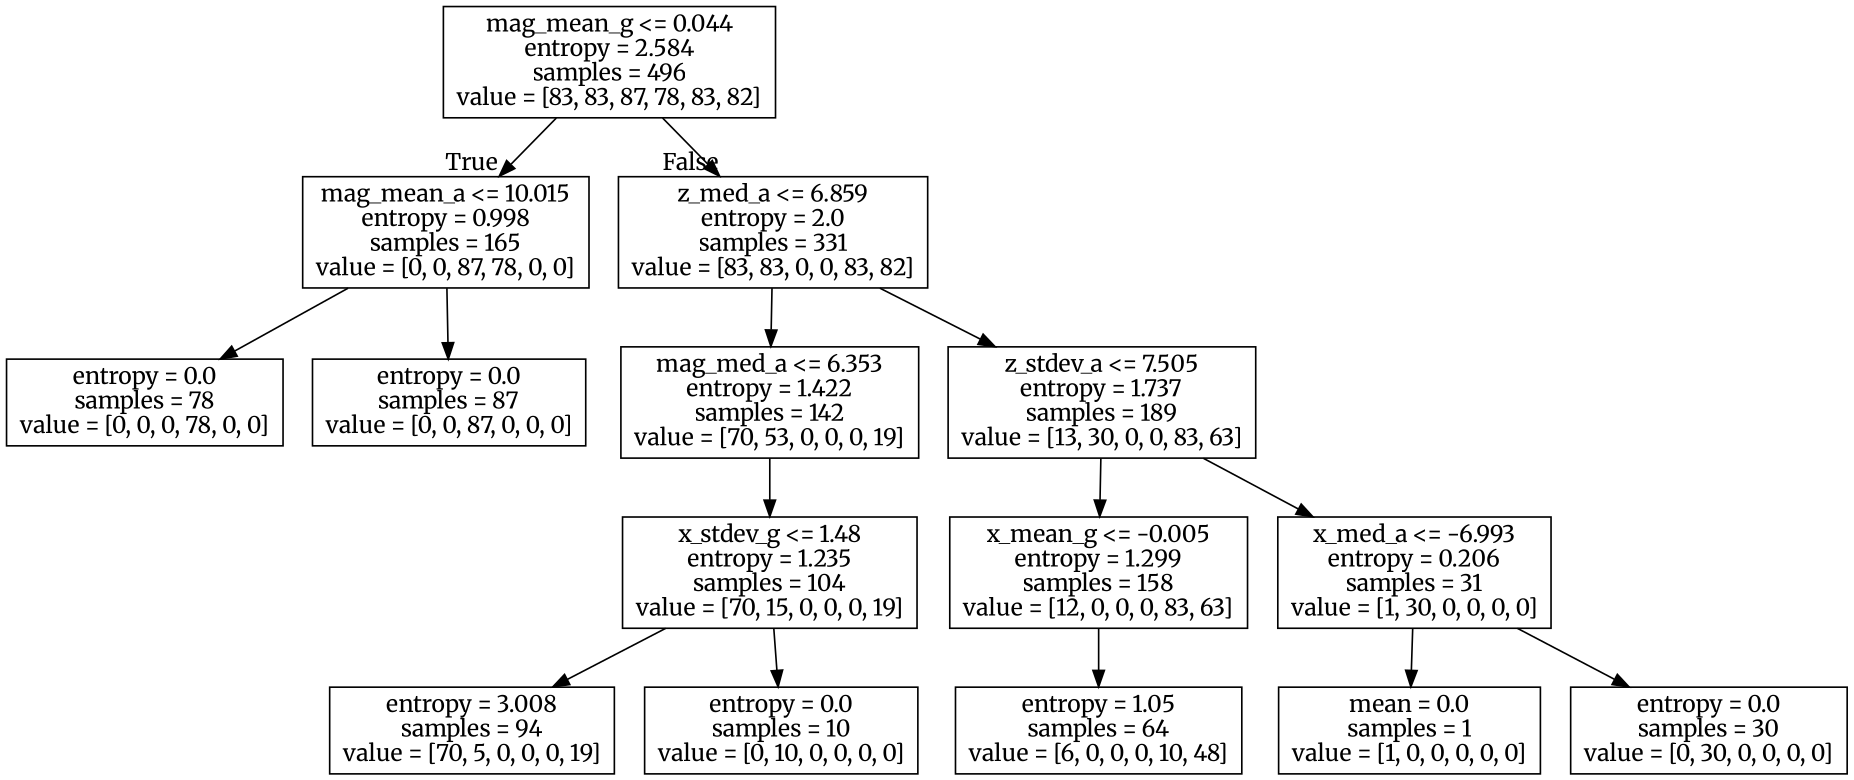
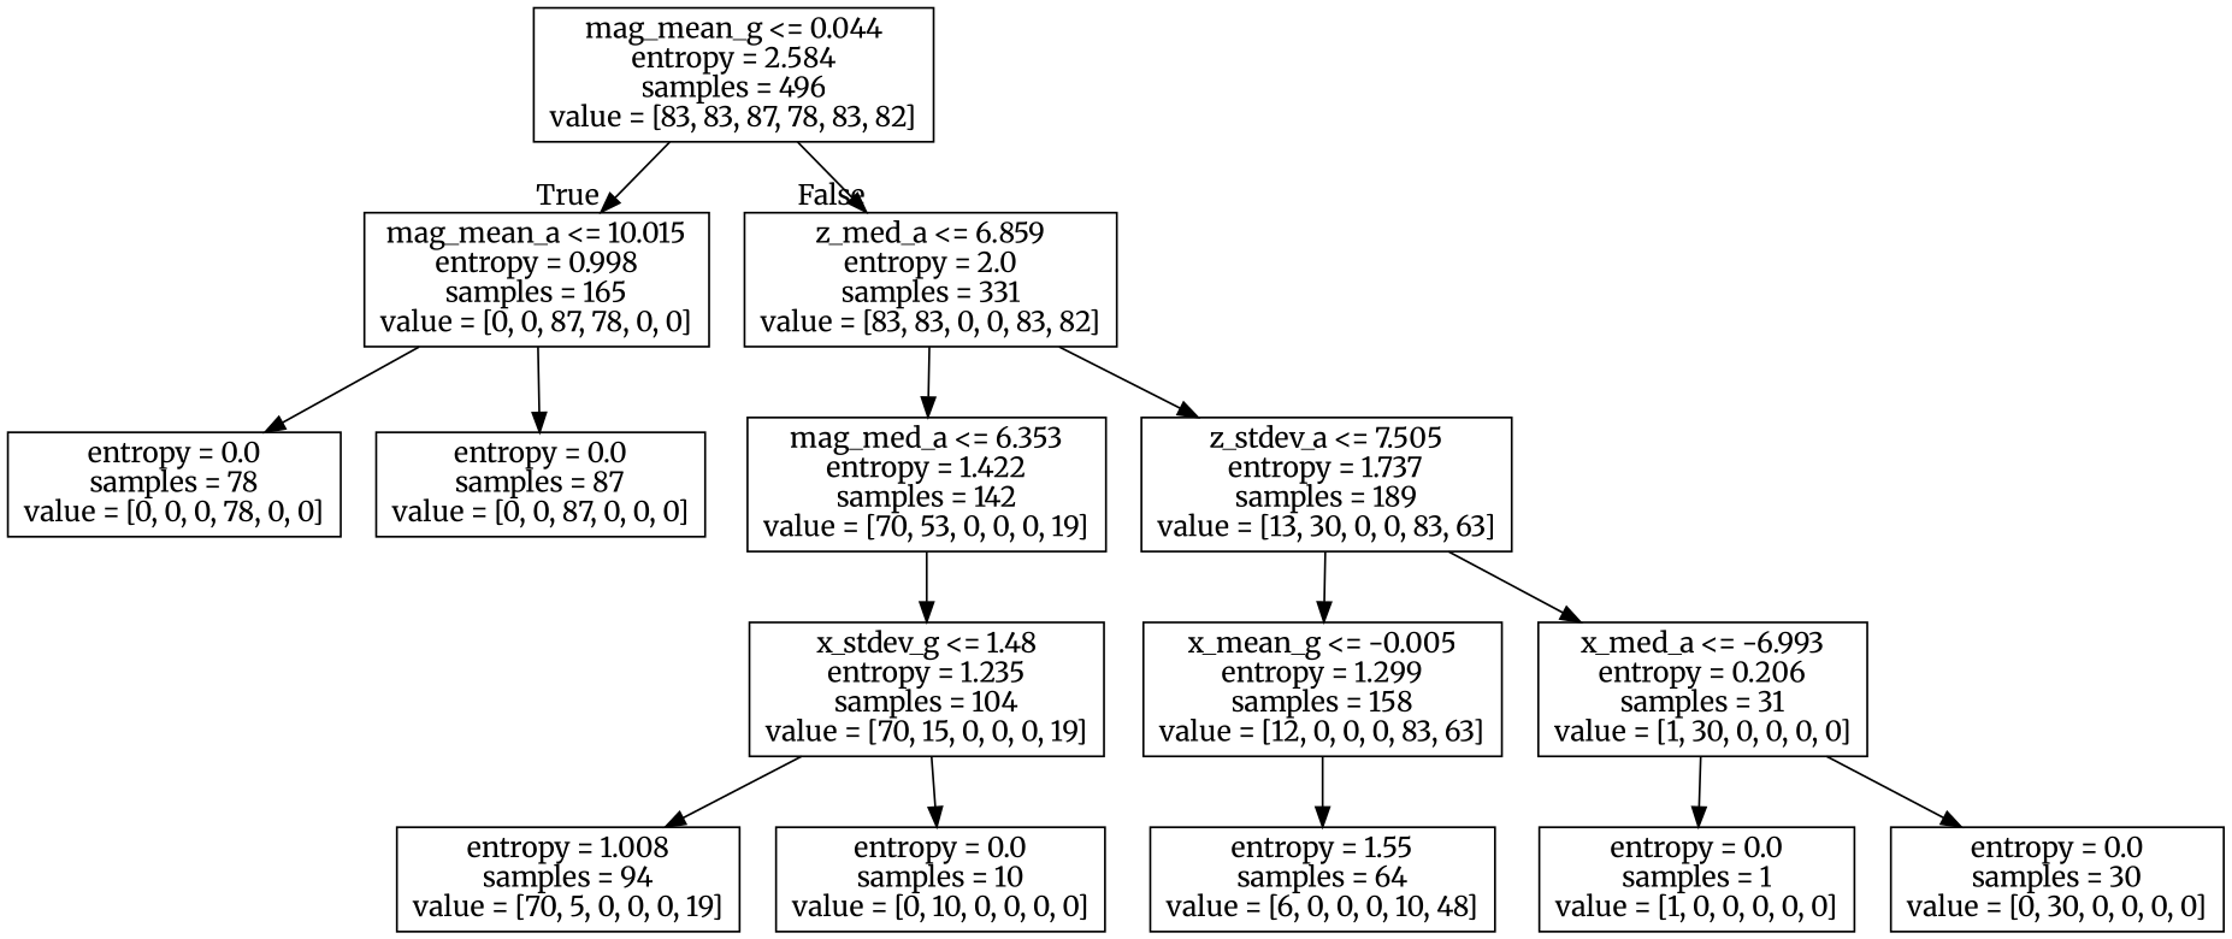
  digraph {
    fontname=Merriweather
    node [fontname=Merriweather shape=box]
    edge [fontname=Merriweather]
    n1 [label="mag_mean_g <= 0.044\nentropy = 2.584\nsamples = 496\nvalue = [83, 83, 87, 78, 83, 82]"]
    n2 [label="mag_mean_a <= 10.015\nentropy = 0.998\nsamples = 165\nvalue = [0, 0, 87, 78, 0, 0]"]
    n3 [label="z_med_a <= 6.859\nentropy = 2.0\nsamples = 331\nvalue = [83, 83, 0, 0, 83, 82]"]
    n4 [label="entropy = 0.0\nsamples = 78\nvalue = [0, 0, 0, 78, 0, 0]"]
    n5 [label="entropy = 0.0\nsamples = 87\nvalue = [0, 0, 87, 0, 0, 0]"]
    n6 [label="mag_med_a <= 6.353\nentropy = 1.422\nsamples = 142\nvalue = [70, 53, 0, 0, 0, 19]"]
    n7 [label="z_stdev_a <= 7.505\nentropy = 1.737\nsamples = 189\nvalue = [13, 30, 0, 0, 83, 63]"]
    n8 [label="x_stdev_g <= 1.48\nentropy = 1.235\nsamples = 104\nvalue = [70, 15, 0, 0, 0, 19]"]
    n9 [label="x_mean_g <= -0.005\nentropy = 1.299\nsamples = 158\nvalue = [12, 0, 0, 0, 83, 63]"]
    n10 [label="x_med_a <= -6.993\nentropy = 0.206\nsamples = 31\nvalue = [1, 30, 0, 0, 0, 0]"]
-   n11 [label="entropy = 3.008\nsamples = 94\nvalue = [70, 5, 0, 0, 0, 19]"]
+   n11 [label="entropy = 1.008\nsamples = 94\nvalue = [70, 5, 0, 0, 0, 19]"]
    n12 [label="entropy = 0.0\nsamples = 10\nvalue = [0, 10, 0, 0, 0, 0]"]
-   n13 [label="entropy = 1.05\nsamples = 64\nvalue = [6, 0, 0, 0, 10, 48]"]
-   n14 [label="mean = 0.0\nsamples = 1\nvalue = [1, 0, 0, 0, 0, 0]"]
+   n13 [label="entropy = 1.55\nsamples = 64\nvalue = [6, 0, 0, 0, 10, 48]"]
+   n14 [label="entropy = 0.0\nsamples = 1\nvalue = [1, 0, 0, 0, 0, 0]"]
    n15 [label="entropy = 0.0\nsamples = 30\nvalue = [0, 30, 0, 0, 0, 0]"]
    n1 -> n2 [headlabel=True labelangle=45 labeldistance=2.5]
    n1 -> n3 [headlabel=False labelangle=-45 labeldistance=2.5]
    n2 -> n4
    n2 -> n5
    n3 -> n6
    n3 -> n7
    n6 -> n8
    n7 -> n9
    n7 -> n10
    n8 -> n11
    n8 -> n12
    n9 -> n13
    n10 -> n14
    n10 -> n15
  }
